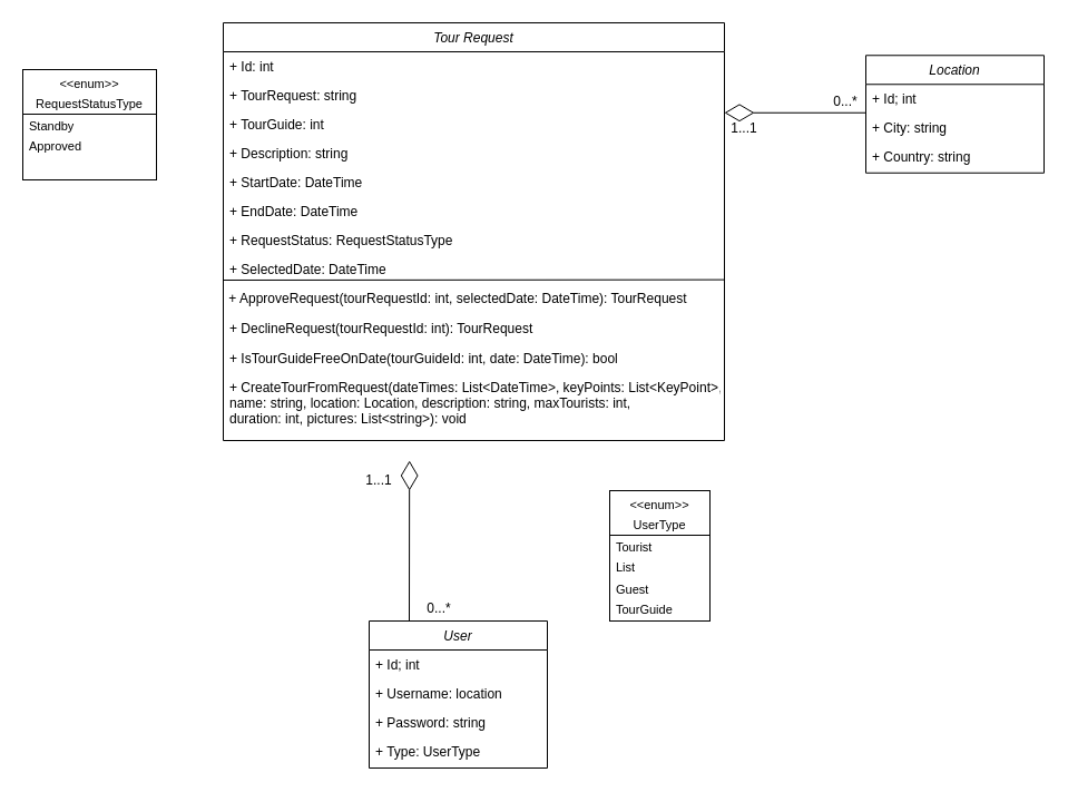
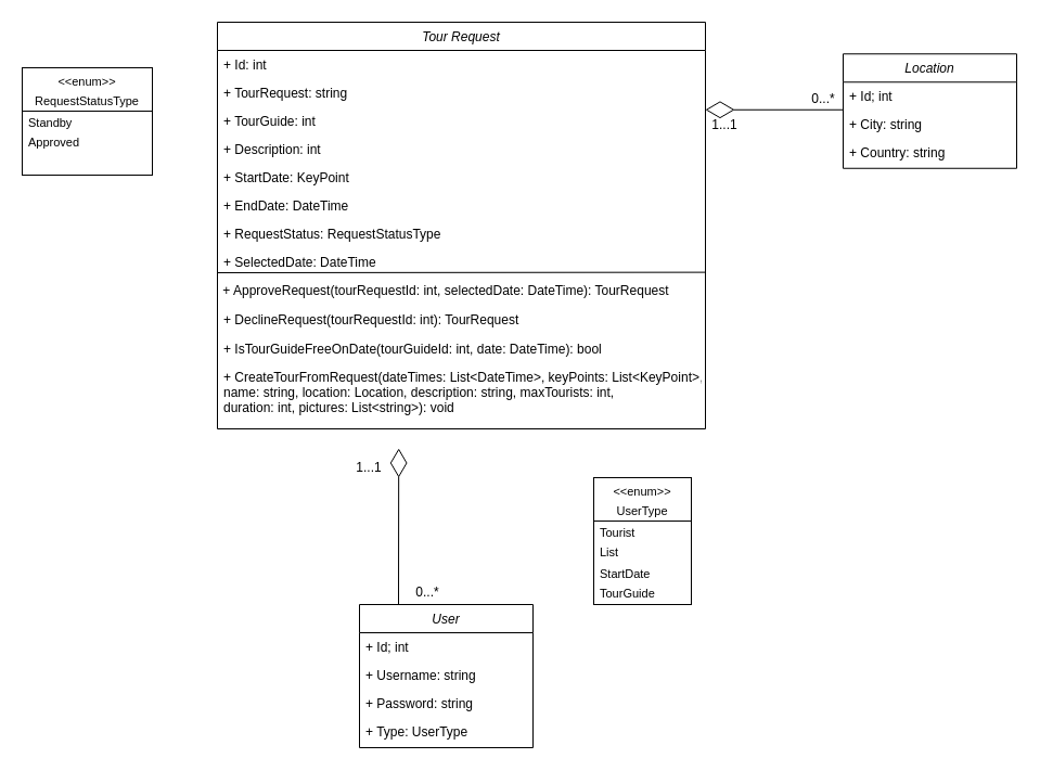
  <mxCell id="0" />
  <mxCell id="1" parent="0" />
  <mxCell id="2" value="Tour Request" style="swimlane;fontStyle=2;align=center;verticalAlign=top;childLayout=stackLayout;horizontal=1;startSize=26;horizontalStack=0;resizeParent=1;resizeLast=0;collapsible=1;marginBottom=0;rounded=0;shadow=0;strokeWidth=1;" parent="1" vertex="1"><mxGeometry x="200" y="20" width="450" height="375" as="geometry"><mxRectangle x="220" y="120" width="160" height="26" as="alternateBounds" /></mxGeometry></mxCell>
  <mxCell id="3" value="+ Id: int" style="text;align=left;verticalAlign=top;spacingLeft=4;spacingRight=4;overflow=hidden;rotatable=0;points=[[0,0.5],[1,0.5]];portConstraint=eastwest;" parent="2" vertex="1"><mxGeometry y="26" width="450" height="26" as="geometry" /></mxCell>
  <mxCell id="4" value="+ TourRequest: string&#10;" style="text;align=left;verticalAlign=top;spacingLeft=4;spacingRight=4;overflow=hidden;rotatable=0;points=[[0,0.5],[1,0.5]];portConstraint=eastwest;rounded=0;shadow=0;html=0;" parent="2" vertex="1"><mxGeometry y="52" width="450" height="26" as="geometry" /></mxCell>
  <mxCell id="5" value="+ TourGuide: int " style="text;align=left;verticalAlign=top;spacingLeft=4;spacingRight=4;overflow=hidden;rotatable=0;points=[[0,0.5],[1,0.5]];portConstraint=eastwest;rounded=0;shadow=0;html=0;" parent="2" vertex="1"><mxGeometry y="78" width="450" height="26" as="geometry" /></mxCell>
- <mxCell id="6" value="+ Description: string" style="text;align=left;verticalAlign=top;spacingLeft=4;spacingRight=4;overflow=hidden;rotatable=0;points=[[0,0.5],[1,0.5]];portConstraint=eastwest;rounded=0;shadow=0;html=0;" parent="2" vertex="1"><mxGeometry y="104" width="450" height="26" as="geometry" /></mxCell>
- <mxCell id="7" value="+ StartDate: DateTime" style="text;align=left;verticalAlign=top;spacingLeft=4;spacingRight=4;overflow=hidden;rotatable=0;points=[[0,0.5],[1,0.5]];portConstraint=eastwest;rounded=0;shadow=0;html=0;" parent="2" vertex="1"><mxGeometry y="130" width="450" height="26" as="geometry" /></mxCell>
+ <mxCell id="6" value="+ Description: int" style="text;align=left;verticalAlign=top;spacingLeft=4;spacingRight=4;overflow=hidden;rotatable=0;points=[[0,0.5],[1,0.5]];portConstraint=eastwest;rounded=0;shadow=0;html=0;" parent="2" vertex="1"><mxGeometry y="104" width="450" height="26" as="geometry" /></mxCell>
+ <mxCell id="7" value="+ StartDate: KeyPoint" style="text;align=left;verticalAlign=top;spacingLeft=4;spacingRight=4;overflow=hidden;rotatable=0;points=[[0,0.5],[1,0.5]];portConstraint=eastwest;rounded=0;shadow=0;html=0;" parent="2" vertex="1"><mxGeometry y="130" width="450" height="26" as="geometry" /></mxCell>
  <mxCell id="8" value="+ EndDate: DateTime" style="text;align=left;verticalAlign=top;spacingLeft=4;spacingRight=4;overflow=hidden;rotatable=0;points=[[0,0.5],[1,0.5]];portConstraint=eastwest;rounded=0;shadow=0;html=0;" parent="2" vertex="1"><mxGeometry y="156" width="450" height="26" as="geometry" /></mxCell>
  <mxCell id="9" value="+ RequestStatus: RequestStatusType" style="text;align=left;verticalAlign=top;spacingLeft=4;spacingRight=4;overflow=hidden;rotatable=0;points=[[0,0.5],[1,0.5]];portConstraint=eastwest;rounded=0;shadow=0;html=0;" parent="2" vertex="1"><mxGeometry y="182" width="450" height="26" as="geometry" /></mxCell>
  <mxCell id="10" value="+ SelectedDate: DateTime" style="text;align=left;verticalAlign=top;spacingLeft=4;spacingRight=4;overflow=hidden;rotatable=0;points=[[0,0.5],[1,0.5]];portConstraint=eastwest;rounded=0;shadow=0;html=0;" parent="2" vertex="1"><mxGeometry y="208" width="450" height="26" as="geometry" /></mxCell>
  <mxCell id="11" value="" style="endArrow=none;html=1;rounded=0;entryX=1.001;entryY=0.87;entryDx=0;entryDy=0;entryPerimeter=0;" edge="1" parent="2" target="10"><mxGeometry width="50" height="50" relative="1" as="geometry"><mxPoint y="231" as="sourcePoint" /><mxPoint x="410" y="231" as="targetPoint" /></mxGeometry></mxCell>
  <mxCell id="12" value=" + ApproveRequest(tourRequestId: int, selectedDate: DateTime): TourRequest" style="text;whiteSpace=wrap;" vertex="1" parent="2"><mxGeometry y="234" width="450" height="27" as="geometry" /></mxCell>
  <mxCell id="13" value="+ DeclineRequest(tourRequestId: int): TourRequest" style="text;align=left;verticalAlign=top;spacingLeft=4;spacingRight=4;overflow=hidden;rotatable=0;points=[[0,0.5],[1,0.5]];portConstraint=eastwest;rounded=0;shadow=0;html=0;" vertex="1" parent="2"><mxGeometry y="261" width="450" height="27" as="geometry" /></mxCell>
  <mxCell id="14" value="+ IsTourGuideFreeOnDate(tourGuideId: int, date: DateTime): bool&#10;" style="text;align=left;verticalAlign=top;spacingLeft=4;spacingRight=4;overflow=hidden;rotatable=0;points=[[0,0.5],[1,0.5]];portConstraint=eastwest;rounded=0;shadow=0;html=0;" vertex="1" parent="2"><mxGeometry y="288" width="450" height="26" as="geometry" /></mxCell>
  <mxCell id="15" value="+ CreateTourFromRequest(dateTimes: List&lt;DateTime&gt;, keyPoints: List&lt;KeyPoint&gt;, &#10;name: string, location: Location, description: string, maxTourists: int,&#10;duration: int, pictures: List&lt;string&gt;): void" style="text;align=left;verticalAlign=top;spacingLeft=4;spacingRight=4;overflow=hidden;rotatable=0;points=[[0,0.5],[1,0.5]];portConstraint=eastwest;rounded=0;shadow=0;html=0;" vertex="1" parent="2"><mxGeometry y="314" width="450" height="55" as="geometry" /></mxCell>
  <mxCell id="16" value="User" style="swimlane;fontStyle=2;align=center;verticalAlign=top;childLayout=stackLayout;horizontal=1;startSize=26;horizontalStack=0;resizeParent=1;resizeLast=0;collapsible=1;marginBottom=0;rounded=0;shadow=0;strokeWidth=1;" parent="1" vertex="1"><mxGeometry x="331" y="557" width="160" height="132" as="geometry"><mxRectangle x="550" y="140" width="160" height="26" as="alternateBounds" /></mxGeometry></mxCell>
  <mxCell id="17" value="+ Id; int" style="text;align=left;verticalAlign=top;spacingLeft=4;spacingRight=4;overflow=hidden;rotatable=0;points=[[0,0.5],[1,0.5]];portConstraint=eastwest;" parent="16" vertex="1"><mxGeometry y="26" width="160" height="26" as="geometry" /></mxCell>
- <mxCell id="18" value="+ Username: location" style="text;align=left;verticalAlign=top;spacingLeft=4;spacingRight=4;overflow=hidden;rotatable=0;points=[[0,0.5],[1,0.5]];portConstraint=eastwest;rounded=0;shadow=0;html=0;" parent="16" vertex="1"><mxGeometry y="52" width="160" height="26" as="geometry" /></mxCell>
+ <mxCell id="18" value="+ Username: string" style="text;align=left;verticalAlign=top;spacingLeft=4;spacingRight=4;overflow=hidden;rotatable=0;points=[[0,0.5],[1,0.5]];portConstraint=eastwest;rounded=0;shadow=0;html=0;" parent="16" vertex="1"><mxGeometry y="52" width="160" height="26" as="geometry" /></mxCell>
  <mxCell id="19" value="+ Password: string" style="text;align=left;verticalAlign=top;spacingLeft=4;spacingRight=4;overflow=hidden;rotatable=0;points=[[0,0.5],[1,0.5]];portConstraint=eastwest;rounded=0;shadow=0;html=0;" parent="16" vertex="1"><mxGeometry y="78" width="160" height="26" as="geometry" /></mxCell>
  <mxCell id="20" value="+ Type: UserType" style="text;align=left;verticalAlign=top;spacingLeft=4;spacingRight=4;overflow=hidden;rotatable=0;points=[[0,0.5],[1,0.5]];portConstraint=eastwest;rounded=0;shadow=0;html=0;" parent="16" vertex="1"><mxGeometry y="104" width="160" height="26" as="geometry" /></mxCell>
  <mxCell id="21" value="" style="rounded=0;whiteSpace=wrap;html=1;" parent="1" vertex="1"><mxGeometry x="20" y="62" width="120" height="99" as="geometry" /></mxCell>
  <mxCell id="22" value="&lt;&lt;enum&gt;&gt;&#10;" style="text;align=center;verticalAlign=top;spacingLeft=4;spacingRight=4;overflow=hidden;rotatable=0;points=[[0,0.5],[1,0.5]];portConstraint=eastwest;rounded=0;shadow=0;html=0;fontSize=11;" parent="1" vertex="1"><mxGeometry x="20" y="62" width="120" height="18" as="geometry" /></mxCell>
  <mxCell id="23" value="RequestStatusType" style="text;align=center;verticalAlign=top;spacingLeft=4;spacingRight=4;overflow=hidden;rotatable=0;points=[[0,0.5],[1,0.5]];portConstraint=eastwest;rounded=0;shadow=0;html=0;fontSize=11;" parent="1" vertex="1"><mxGeometry x="20" y="80" width="120" height="26" as="geometry" /></mxCell>
  <mxCell id="24" value="" style="line;html=1;strokeWidth=1;align=left;verticalAlign=middle;spacingTop=-1;spacingLeft=3;spacingRight=3;rotatable=0;labelPosition=right;points=[];portConstraint=eastwest;" parent="1" vertex="1"><mxGeometry x="20" y="98" width="120" height="8" as="geometry" /></mxCell>
  <mxCell id="25" value="Approved" style="text;align=left;verticalAlign=top;spacingLeft=4;spacingRight=4;overflow=hidden;rotatable=0;points=[[0,0.5],[1,0.5]];portConstraint=eastwest;rounded=0;shadow=0;html=0;fontSize=11;" parent="1" vertex="1"><mxGeometry x="20" y="118" width="120" height="20" as="geometry" /></mxCell>
  <mxCell id="26" value="Standby" style="text;align=left;verticalAlign=top;spacingLeft=4;spacingRight=4;overflow=hidden;rotatable=0;points=[[0,0.5],[1,0.5]];portConstraint=eastwest;rounded=0;shadow=0;html=0;fontSize=11;" parent="1" vertex="1"><mxGeometry x="20" y="100" width="120" height="25" as="geometry" /></mxCell>
  <mxCell id="27" style="edgeStyle=orthogonalEdgeStyle;rounded=0;orthogonalLoop=1;jettySize=auto;html=1;exitX=1;exitY=0.5;exitDx=0;exitDy=0;" parent="1" source="25" target="25" edge="1"><mxGeometry relative="1" as="geometry" /></mxCell>
  <mxCell id="28" value="" style="rounded=0;whiteSpace=wrap;html=1;" parent="1" vertex="1"><mxGeometry x="547" y="440" width="90" height="117" as="geometry" /></mxCell>
  <mxCell id="29" value="&lt;&lt;enum&gt;&gt;&#10;" style="text;align=center;verticalAlign=top;spacingLeft=4;spacingRight=4;overflow=hidden;rotatable=0;points=[[0,0.5],[1,0.5]];portConstraint=eastwest;rounded=0;shadow=0;html=0;fontSize=11;" parent="1" vertex="1"><mxGeometry x="547" y="440" width="90" height="18" as="geometry" /></mxCell>
  <mxCell id="30" value="UserType" style="text;align=center;verticalAlign=top;spacingLeft=4;spacingRight=4;overflow=hidden;rotatable=0;points=[[0,0.5],[1,0.5]];portConstraint=eastwest;rounded=0;shadow=0;html=0;fontSize=11;" parent="1" vertex="1"><mxGeometry x="547" y="458" width="90" height="26" as="geometry" /></mxCell>
  <mxCell id="31" value="" style="line;html=1;strokeWidth=1;align=left;verticalAlign=middle;spacingTop=-1;spacingLeft=3;spacingRight=3;rotatable=0;labelPosition=right;points=[];portConstraint=eastwest;" parent="1" vertex="1"><mxGeometry x="547" y="476" width="90" height="8" as="geometry" /></mxCell>
  <mxCell id="32" value="List" style="text;align=left;verticalAlign=top;spacingLeft=4;spacingRight=4;overflow=hidden;rotatable=0;points=[[0,0.5],[1,0.5]];portConstraint=eastwest;rounded=0;shadow=0;html=0;fontSize=11;" parent="1" vertex="1"><mxGeometry x="547" y="496" width="90" height="20" as="geometry" /></mxCell>
  <mxCell id="33" value="Tourist" style="text;align=left;verticalAlign=top;spacingLeft=4;spacingRight=4;overflow=hidden;rotatable=0;points=[[0,0.5],[1,0.5]];portConstraint=eastwest;rounded=0;shadow=0;html=0;fontSize=11;" parent="1" vertex="1"><mxGeometry x="547" y="478" width="90" height="25" as="geometry" /></mxCell>
- <mxCell id="34" value="Guest" style="text;align=left;verticalAlign=top;spacingLeft=4;spacingRight=4;overflow=hidden;rotatable=0;points=[[0,0.5],[1,0.5]];portConstraint=eastwest;rounded=0;shadow=0;html=0;fontSize=11;" parent="1" vertex="1"><mxGeometry x="547" y="516" width="90" height="23" as="geometry" /></mxCell>
+ <mxCell id="34" value="StartDate" style="text;align=left;verticalAlign=top;spacingLeft=4;spacingRight=4;overflow=hidden;rotatable=0;points=[[0,0.5],[1,0.5]];portConstraint=eastwest;rounded=0;shadow=0;html=0;fontSize=11;" parent="1" vertex="1"><mxGeometry x="547" y="516" width="90" height="23" as="geometry" /></mxCell>
  <mxCell id="35" style="edgeStyle=orthogonalEdgeStyle;rounded=0;orthogonalLoop=1;jettySize=auto;html=1;exitX=1;exitY=0.5;exitDx=0;exitDy=0;" parent="1" source="32" target="32" edge="1"><mxGeometry relative="1" as="geometry" /></mxCell>
  <mxCell id="36" value="TourGuide" style="text;align=left;verticalAlign=top;spacingLeft=4;spacingRight=4;overflow=hidden;rotatable=0;points=[[0,0.5],[1,0.5]];portConstraint=eastwest;rounded=0;shadow=0;html=0;fontSize=11;" parent="1" vertex="1"><mxGeometry x="547" y="534" width="90" height="23" as="geometry" /></mxCell>
  <mxCell id="37" value="Location" style="swimlane;fontStyle=2;align=center;verticalAlign=top;childLayout=stackLayout;horizontal=1;startSize=26;horizontalStack=0;resizeParent=1;resizeLast=0;collapsible=1;marginBottom=0;rounded=0;shadow=0;strokeWidth=1;" parent="1" vertex="1"><mxGeometry x="777" y="49.25" width="160" height="105.5" as="geometry"><mxRectangle x="550" y="140" width="160" height="26" as="alternateBounds" /></mxGeometry></mxCell>
  <mxCell id="38" value="+ Id; int" style="text;align=left;verticalAlign=top;spacingLeft=4;spacingRight=4;overflow=hidden;rotatable=0;points=[[0,0.5],[1,0.5]];portConstraint=eastwest;" parent="37" vertex="1"><mxGeometry y="26" width="160" height="26" as="geometry" /></mxCell>
  <mxCell id="39" value="+ City: string" style="text;align=left;verticalAlign=top;spacingLeft=4;spacingRight=4;overflow=hidden;rotatable=0;points=[[0,0.5],[1,0.5]];portConstraint=eastwest;rounded=0;shadow=0;html=0;" parent="37" vertex="1"><mxGeometry y="52" width="160" height="26" as="geometry" /></mxCell>
  <mxCell id="40" value="+ Country: string" style="text;align=left;verticalAlign=top;spacingLeft=4;spacingRight=4;overflow=hidden;rotatable=0;points=[[0,0.5],[1,0.5]];portConstraint=eastwest;rounded=0;shadow=0;html=0;" parent="37" vertex="1"><mxGeometry y="78" width="160" height="26" as="geometry" /></mxCell>
  <mxCell id="41" value="" style="endArrow=diamondThin;endFill=0;endSize=24;html=1;rounded=0;exitX=0;exitY=0.981;exitDx=0;exitDy=0;exitPerimeter=0;" parent="1" source="38" edge="1"><mxGeometry width="160" relative="1" as="geometry"><mxPoint x="768" y="100.75" as="sourcePoint" /><mxPoint x="650" y="100.75" as="targetPoint" /></mxGeometry></mxCell>
  <mxCell id="42" value="" style="endArrow=diamondThin;endFill=0;endSize=24;html=1;rounded=0;" parent="1" edge="1"><mxGeometry width="160" relative="1" as="geometry"><mxPoint x="367" y="557" as="sourcePoint" /><mxPoint x="367.2" y="413" as="targetPoint" /></mxGeometry></mxCell>
  <mxCell id="43" value="0...*" style="text;html=1;align=center;verticalAlign=middle;whiteSpace=wrap;rounded=0;" parent="1" vertex="1"><mxGeometry x="741" y="75.75" width="36" height="30" as="geometry" /></mxCell>
  <mxCell id="44" value="1...1" style="text;html=1;align=center;verticalAlign=middle;whiteSpace=wrap;rounded=0;" parent="1" vertex="1"><mxGeometry x="650" y="102.75" width="36" height="25" as="geometry" /></mxCell>
  <mxCell id="45" value="1...1" style="text;html=1;align=center;verticalAlign=middle;whiteSpace=wrap;rounded=0;" parent="1" vertex="1"><mxGeometry x="322" y="422" width="36" height="18" as="geometry" /></mxCell>
  <mxCell id="46" value="0...*" style="text;html=1;align=center;verticalAlign=middle;whiteSpace=wrap;rounded=0;" parent="1" vertex="1"><mxGeometry x="376" y="536.5" width="36" height="18" as="geometry" /></mxCell>
